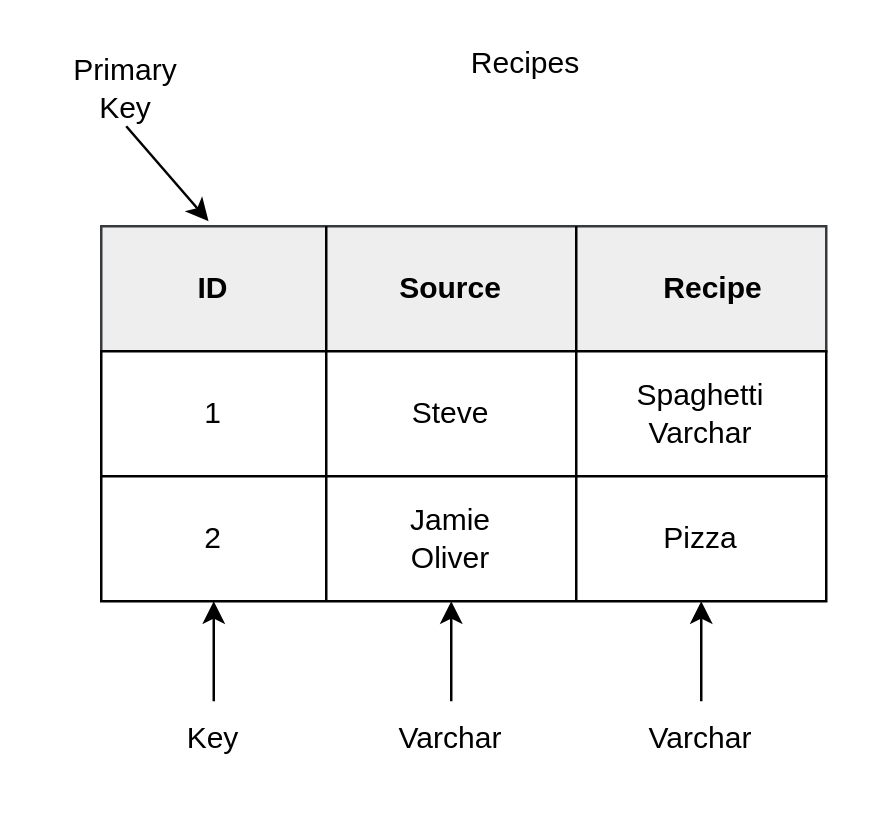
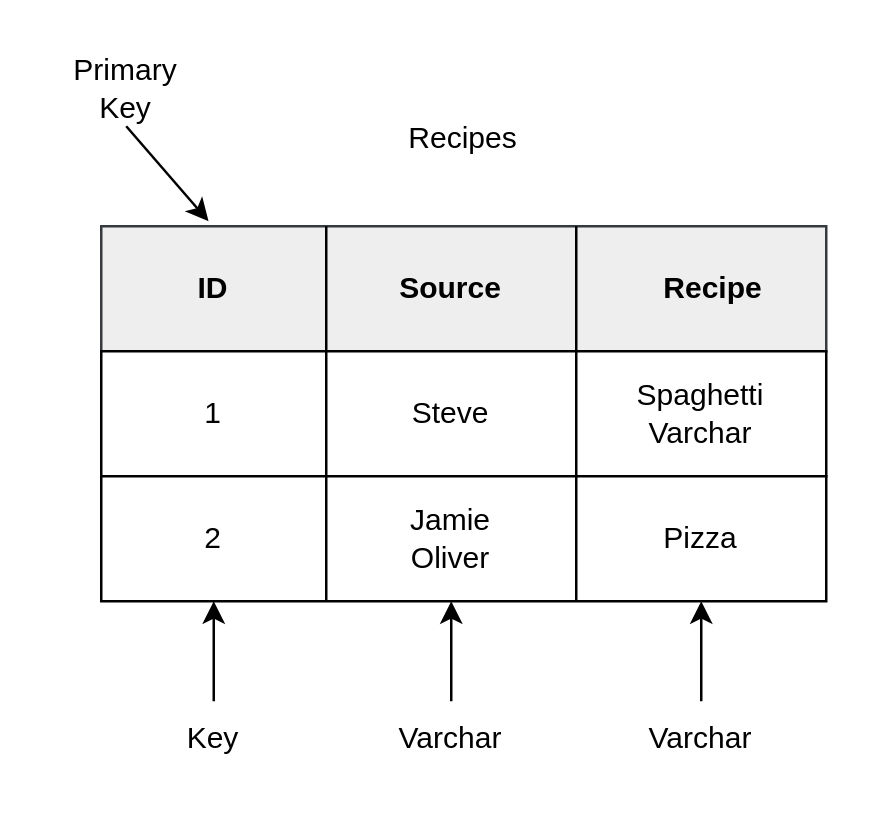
  <mxCell id="0" />
  <mxCell id="1" parent="0" />
  <mxCell id="2" value="" style="rounded=0;whiteSpace=wrap;html=1;fillColor=#eeeeee;strokeColor=#36393d;" parent="1" vertex="1"><mxGeometry x="40" y="90" width="290" height="50" as="geometry" /></mxCell>
  <mxCell id="3" value="" style="rounded=0;whiteSpace=wrap;html=1;" parent="1" vertex="1"><mxGeometry x="40" y="140" width="290" height="50" as="geometry" /></mxCell>
  <mxCell id="4" value="" style="rounded=0;whiteSpace=wrap;html=1;" parent="1" vertex="1"><mxGeometry x="40" y="190" width="290" height="50" as="geometry" /></mxCell>
  <mxCell id="5" value="" style="endArrow=none;html=1;" parent="1" edge="1"><mxGeometry width="50" height="50" relative="1" as="geometry"><mxPoint x="130" y="240" as="sourcePoint" /><mxPoint x="130" y="90" as="targetPoint" /></mxGeometry></mxCell>
  <mxCell id="6" value="" style="endArrow=none;html=1;" parent="1" edge="1"><mxGeometry width="50" height="50" relative="1" as="geometry"><mxPoint x="230" y="240" as="sourcePoint" /><mxPoint x="230" y="90" as="targetPoint" /></mxGeometry></mxCell>
  <mxCell id="7" value="ID" style="text;html=1;strokeColor=none;fillColor=none;align=center;verticalAlign=middle;whiteSpace=wrap;rounded=0;fontStyle=1" parent="1" vertex="1"><mxGeometry x="70" y="105" width="30" height="20" as="geometry" /></mxCell>
  <mxCell id="8" value="Source" style="text;html=1;strokeColor=none;fillColor=none;align=center;verticalAlign=middle;whiteSpace=wrap;rounded=0;fontStyle=1" parent="1" vertex="1"><mxGeometry x="150" y="105" width="60" height="20" as="geometry" /></mxCell>
  <mxCell id="9" value="Recipe" style="text;html=1;strokeColor=none;fillColor=none;align=center;verticalAlign=middle;whiteSpace=wrap;rounded=0;fontStyle=1" parent="1" vertex="1"><mxGeometry x="250" y="105" width="70" height="20" as="geometry" /></mxCell>
  <mxCell id="10" value="1" style="text;html=1;strokeColor=none;fillColor=none;align=center;verticalAlign=middle;whiteSpace=wrap;rounded=0;fontStyle=0" parent="1" vertex="1"><mxGeometry x="60" y="155" width="50" height="20" as="geometry" /></mxCell>
  <mxCell id="11" value="Spaghetti Varchar" style="text;html=1;strokeColor=none;fillColor=none;align=center;verticalAlign=middle;whiteSpace=wrap;rounded=0;" parent="1" vertex="1"><mxGeometry x="260" y="155" width="40" height="20" as="geometry" /></mxCell>
  <mxCell id="12" value="Steve" style="text;html=1;strokeColor=none;fillColor=none;align=center;verticalAlign=middle;whiteSpace=wrap;rounded=0;" parent="1" vertex="1"><mxGeometry x="150" y="155" width="60" height="20" as="geometry" /></mxCell>
  <mxCell id="13" value="2" style="text;html=1;strokeColor=none;fillColor=none;align=center;verticalAlign=middle;whiteSpace=wrap;rounded=0;fontStyle=0" parent="1" vertex="1"><mxGeometry x="65" y="205" width="40" height="20" as="geometry" /></mxCell>
  <mxCell id="14" value="Jamie Oliver" style="text;html=1;strokeColor=none;fillColor=none;align=center;verticalAlign=middle;whiteSpace=wrap;rounded=0;" parent="1" vertex="1"><mxGeometry x="150" y="205" width="60" height="20" as="geometry" /></mxCell>
  <mxCell id="15" value="Pizza" style="text;html=1;strokeColor=none;fillColor=none;align=center;verticalAlign=middle;whiteSpace=wrap;rounded=0;" parent="1" vertex="1"><mxGeometry x="260" y="205" width="40" height="20" as="geometry" /></mxCell>
  <mxCell id="16" value="Primary Key" style="text;html=1;strokeColor=none;fillColor=none;align=center;verticalAlign=middle;whiteSpace=wrap;rounded=0;" vertex="1" parent="1"><mxGeometry x="20" y="20" width="60" height="30" as="geometry" /></mxCell>
  <mxCell id="17" value="" style="endArrow=classic;html=1;rounded=0;exitX=0.5;exitY=1;exitDx=0;exitDy=0;entryX=0.148;entryY=-0.04;entryDx=0;entryDy=0;entryPerimeter=0;" edge="1" parent="1" source="16" target="2"><mxGeometry width="50" height="50" relative="1" as="geometry"><mxPoint x="70" y="70" as="sourcePoint" /><mxPoint x="120" y="20" as="targetPoint" /></mxGeometry></mxCell>
- <mxCell id="18" value="Recipes" style="text;html=1;strokeColor=none;fillColor=none;align=center;verticalAlign=middle;whiteSpace=wrap;rounded=0;" vertex="1" parent="1"><mxGeometry x="180" y="10" width="60" height="30" as="geometry" /></mxCell>
+ <mxCell id="18" value="Recipes" style="text;html=1;strokeColor=none;fillColor=none;align=center;verticalAlign=middle;whiteSpace=wrap;rounded=0;" vertex="1" parent="1"><mxGeometry x="155" y="40" width="60" height="30" as="geometry" /></mxCell>
  <mxCell id="19" value="Key" style="text;html=1;strokeColor=none;fillColor=none;align=center;verticalAlign=middle;whiteSpace=wrap;rounded=0;" vertex="1" parent="1"><mxGeometry x="55" y="280" width="60" height="30" as="geometry" /></mxCell>
  <mxCell id="20" value="" style="endArrow=classic;html=1;rounded=0;exitX=0.5;exitY=0;exitDx=0;exitDy=0;" edge="1" parent="1" source="19"><mxGeometry width="50" height="50" relative="1" as="geometry"><mxPoint x="100" y="380" as="sourcePoint" /><mxPoint x="85" y="240" as="targetPoint" /></mxGeometry></mxCell>
  <mxCell id="21" value="Varchar" style="text;html=1;strokeColor=none;fillColor=none;align=center;verticalAlign=middle;whiteSpace=wrap;rounded=0;" vertex="1" parent="1"><mxGeometry x="150" y="280" width="60" height="30" as="geometry" /></mxCell>
  <mxCell id="22" value="Varchar" style="text;html=1;strokeColor=none;fillColor=none;align=center;verticalAlign=middle;whiteSpace=wrap;rounded=0;" vertex="1" parent="1"><mxGeometry x="250" y="280" width="60" height="30" as="geometry" /></mxCell>
  <mxCell id="23" value="" style="endArrow=classic;html=1;rounded=0;exitX=0.5;exitY=0;exitDx=0;exitDy=0;" edge="1" parent="1" source="21"><mxGeometry width="50" height="50" relative="1" as="geometry"><mxPoint x="170" y="360" as="sourcePoint" /><mxPoint x="180" y="240" as="targetPoint" /></mxGeometry></mxCell>
  <mxCell id="24" value="" style="endArrow=classic;html=1;rounded=0;exitX=0.5;exitY=0;exitDx=0;exitDy=0;" edge="1" parent="1" source="22"><mxGeometry width="50" height="50" relative="1" as="geometry"><mxPoint x="280" y="400" as="sourcePoint" /><mxPoint x="280" y="240" as="targetPoint" /></mxGeometry></mxCell>
